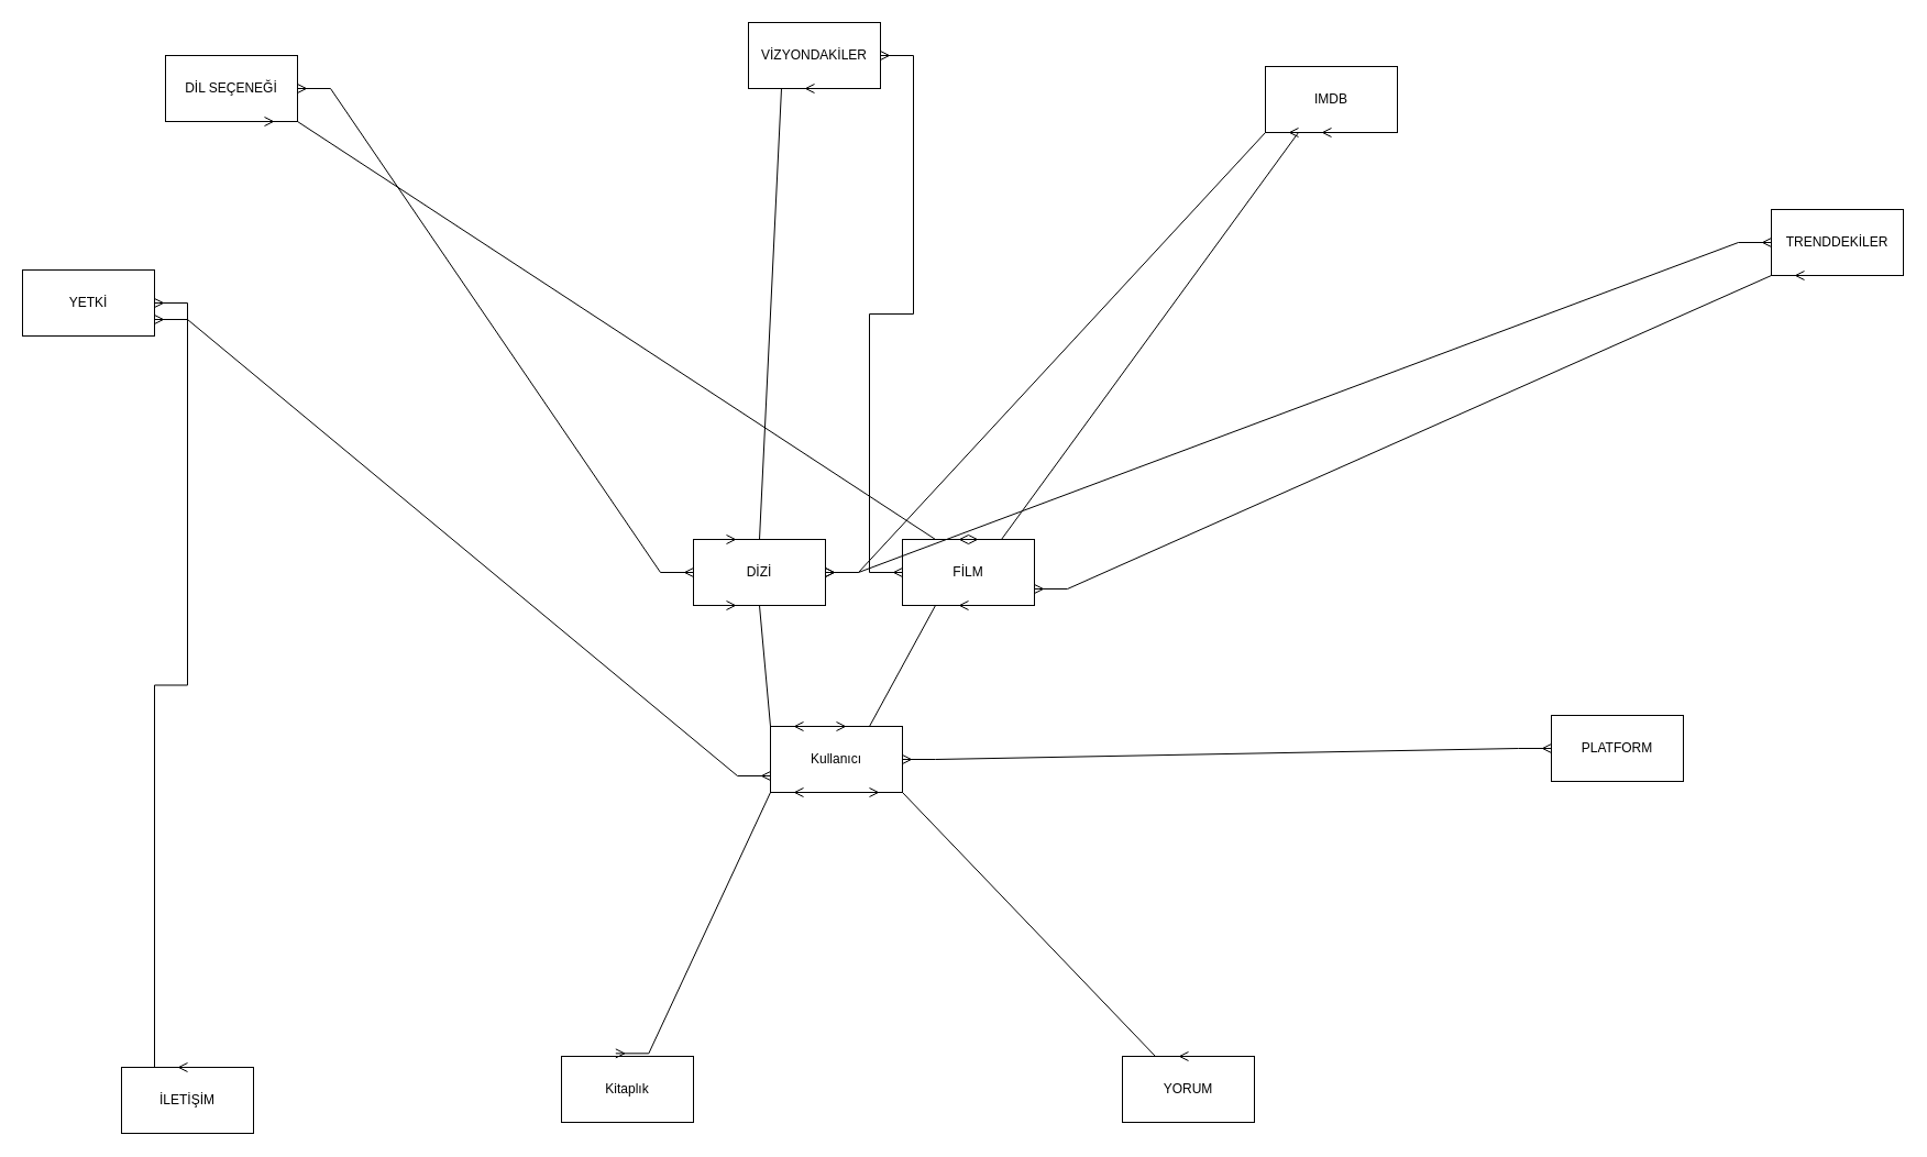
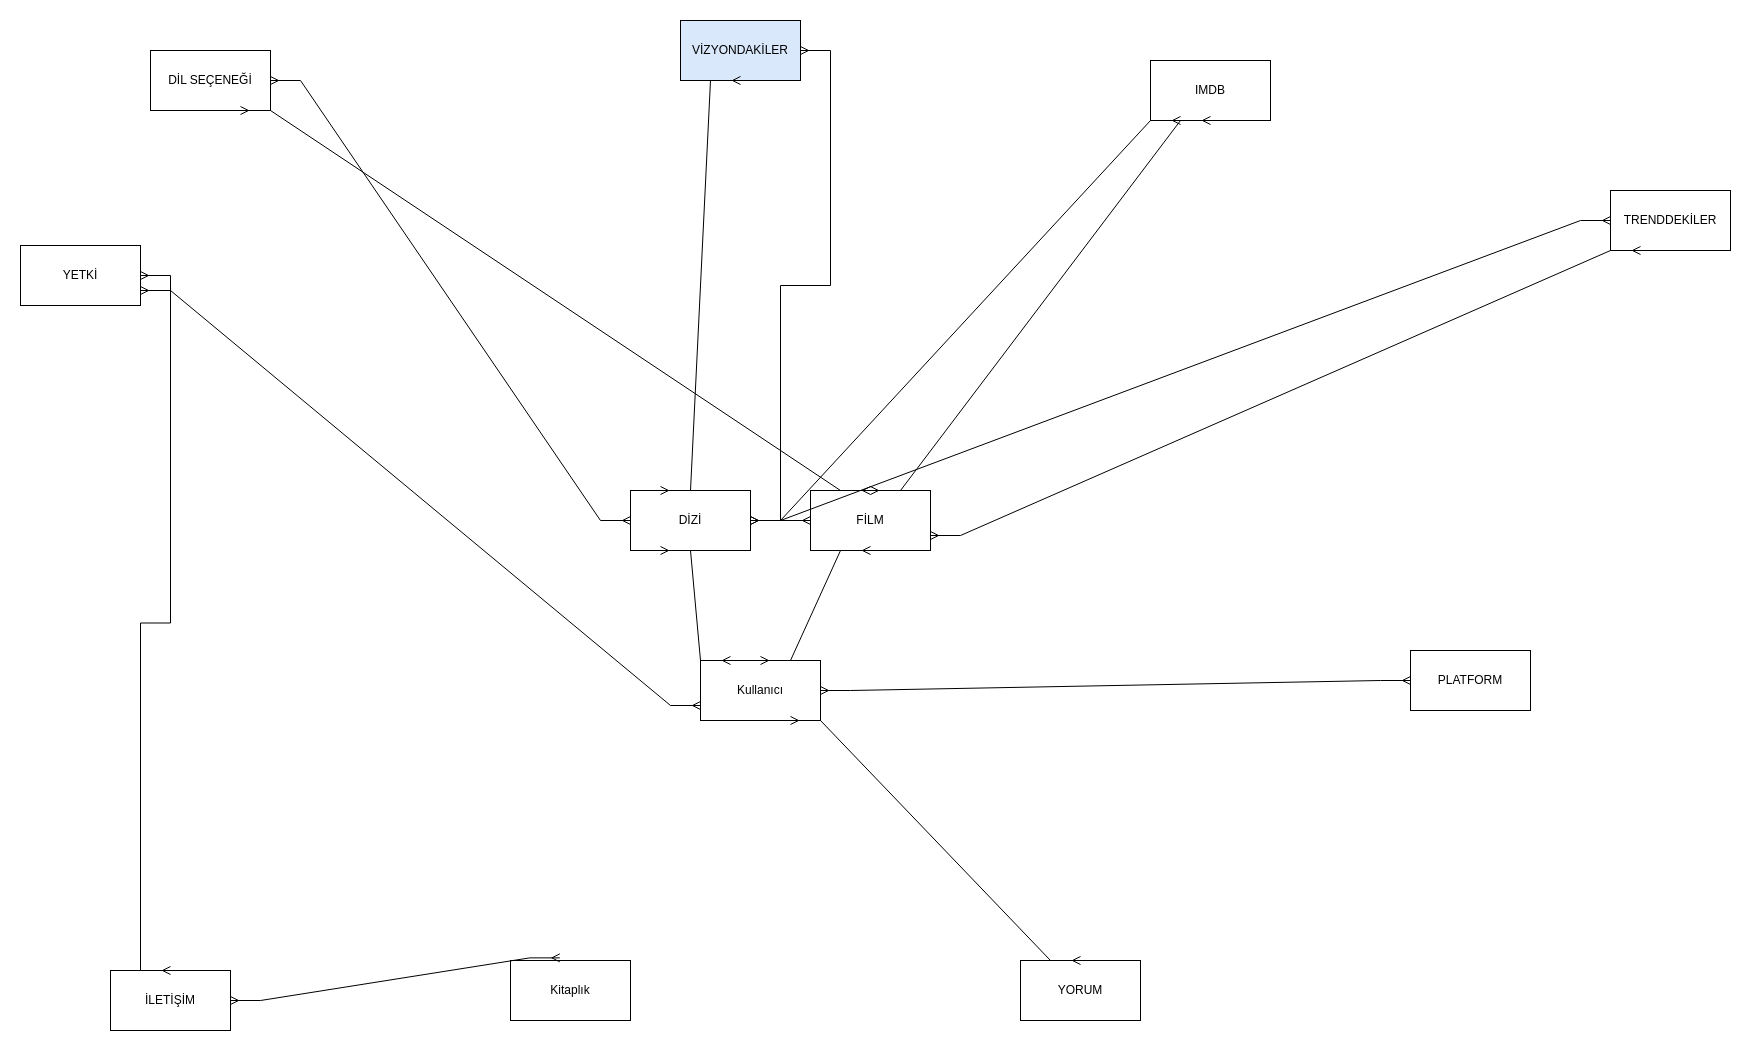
  <mxCell id="0" />
  <mxCell id="1" parent="0" />
  <mxCell id="2" value="Kullanıcı" style="rounded=0;whiteSpace=wrap;html=1;" vertex="1" parent="1"><mxGeometry x="700" y="660" width="120" height="60" as="geometry" /></mxCell>
  <mxCell id="3" value="Kitaplık" style="rounded=0;whiteSpace=wrap;html=1;" vertex="1" parent="1"><mxGeometry x="510" y="960" width="120" height="60" as="geometry" /></mxCell>
  <mxCell id="4" value="YORUM" style="rounded=0;whiteSpace=wrap;html=1;" vertex="1" parent="1"><mxGeometry x="1020" y="960" width="120" height="60" as="geometry" /></mxCell>
  <mxCell id="5" value="İLETİŞİM" style="rounded=0;whiteSpace=wrap;html=1;" vertex="1" parent="1"><mxGeometry x="110" y="970" width="120" height="60" as="geometry" /></mxCell>
  <mxCell id="6" value="DİL SEÇENEĞİ" style="rounded=0;whiteSpace=wrap;html=1;" vertex="1" parent="1"><mxGeometry x="150" y="50" width="120" height="60" as="geometry" /></mxCell>
  <mxCell id="7" value="DİZİ" style="rounded=0;whiteSpace=wrap;html=1;" vertex="1" parent="1"><mxGeometry x="630" y="490" width="120" height="60" as="geometry" /></mxCell>
  <mxCell id="8" value="PLATFORM" style="rounded=0;whiteSpace=wrap;html=1;" vertex="1" parent="1"><mxGeometry x="1410" y="650" width="120" height="60" as="geometry" /></mxCell>
- <mxCell id="9" value="FİLM" style="rounded=0;whiteSpace=wrap;html=1;" vertex="1" parent="1"><mxGeometry x="820" y="490" width="120" height="60" as="geometry" /></mxCell>
- <mxCell id="10" value="VİZYONDAKİLER" style="rounded=0;whiteSpace=wrap;html=1;" vertex="1" parent="1"><mxGeometry x="680" y="20" width="120" height="60" as="geometry" /></mxCell>
+ <mxCell id="9" value="FİLM" style="rounded=0;whiteSpace=wrap;html=1;" vertex="1" parent="1"><mxGeometry x="810" y="490" width="120" height="60" as="geometry" /></mxCell>
+ <mxCell id="10" value="VİZYONDAKİLER" style="rounded=0;whiteSpace=wrap;html=1;fillColor=#dae8fc;" vertex="1" parent="1"><mxGeometry x="680" y="20" width="120" height="60" as="geometry" /></mxCell>
  <mxCell id="11" value="YETKİ" style="rounded=0;whiteSpace=wrap;html=1;" vertex="1" parent="1"><mxGeometry x="20" y="245" width="120" height="60" as="geometry" /></mxCell>
  <mxCell id="12" value="TRENDDEKİLER" style="rounded=0;whiteSpace=wrap;html=1;" vertex="1" parent="1"><mxGeometry x="1610" y="190" width="120" height="60" as="geometry" /></mxCell>
  <mxCell id="13" value="IMDB" style="rounded=0;whiteSpace=wrap;html=1;" vertex="1" parent="1"><mxGeometry x="1150" y="60" width="120" height="60" as="geometry" /></mxCell>
  <mxCell id="14" value="" style="edgeStyle=entityRelationEdgeStyle;fontSize=12;html=1;endArrow=ERmany;startArrow=ERmany;rounded=0;exitX=0.5;exitY=0;exitDx=0;exitDy=0;entryX=0.5;entryY=1;entryDx=0;entryDy=0;" edge="1" parent="1" source="2" target="9"><mxGeometry width="100" height="100" relative="1" as="geometry"><mxPoint x="750" y="640" as="sourcePoint" /><mxPoint x="850" y="540" as="targetPoint" /></mxGeometry></mxCell>
  <mxCell id="15" value="" style="edgeStyle=entityRelationEdgeStyle;fontSize=12;html=1;endArrow=ERmany;startArrow=ERmany;rounded=0;entryX=0.25;entryY=1;entryDx=0;entryDy=0;exitX=0.25;exitY=0;exitDx=0;exitDy=0;" edge="1" parent="1" source="2" target="7"><mxGeometry width="100" height="100" relative="1" as="geometry"><mxPoint x="550" y="640" as="sourcePoint" /><mxPoint x="650" y="540" as="targetPoint" /></mxGeometry></mxCell>
  <mxCell id="16" value="" style="edgeStyle=entityRelationEdgeStyle;fontSize=12;html=1;endArrow=ERmany;startArrow=ERmany;rounded=0;" edge="1" parent="1" source="7" target="6"><mxGeometry width="100" height="100" relative="1" as="geometry"><mxPoint x="580" y="450" as="sourcePoint" /><mxPoint x="497" y="385" as="targetPoint" /></mxGeometry></mxCell>
  <mxCell id="17" value="" style="edgeStyle=entityRelationEdgeStyle;fontSize=12;html=1;endArrow=ERmany;startArrow=ERmany;rounded=0;entryX=0.5;entryY=1;entryDx=0;entryDy=0;exitX=0.25;exitY=0;exitDx=0;exitDy=0;" edge="1" parent="1" source="7" target="10"><mxGeometry width="100" height="100" relative="1" as="geometry"><mxPoint x="660" y="440" as="sourcePoint" /><mxPoint x="760" y="340" as="targetPoint" /></mxGeometry></mxCell>
  <mxCell id="18" value="" style="edgeStyle=entityRelationEdgeStyle;fontSize=12;html=1;endArrow=ERmany;startArrow=ERmany;rounded=0;entryX=0.5;entryY=1;entryDx=0;entryDy=0;exitX=0.5;exitY=0;exitDx=0;exitDy=0;" edge="1" parent="1" source="9" target="13"><mxGeometry width="100" height="100" relative="1" as="geometry"><mxPoint x="830" y="500" as="sourcePoint" /><mxPoint x="840" y="320" as="targetPoint" /></mxGeometry></mxCell>
  <mxCell id="19" value="" style="edgeStyle=entityRelationEdgeStyle;fontSize=12;html=1;endArrow=ERmany;startArrow=ERmany;rounded=0;entryX=0.25;entryY=1;entryDx=0;entryDy=0;exitX=1;exitY=0.75;exitDx=0;exitDy=0;" edge="1" parent="1" source="9" target="12"><mxGeometry width="100" height="100" relative="1" as="geometry"><mxPoint x="1030" y="550" as="sourcePoint" /><mxPoint x="990" y="360" as="targetPoint" /></mxGeometry></mxCell>
  <mxCell id="20" value="" style="edgeStyle=entityRelationEdgeStyle;fontSize=12;html=1;endArrow=ERmany;startArrow=ERmany;rounded=0;entryX=0.75;entryY=1;entryDx=0;entryDy=0;exitX=0.5;exitY=0;exitDx=0;exitDy=0;" edge="1" parent="1" source="4" target="2"><mxGeometry width="100" height="100" relative="1" as="geometry"><mxPoint x="860" y="820" as="sourcePoint" /><mxPoint x="960" y="720" as="targetPoint" /></mxGeometry></mxCell>
- <mxCell id="21" value="" style="edgeStyle=entityRelationEdgeStyle;fontSize=12;html=1;endArrow=ERmany;startArrow=ERmany;rounded=0;entryX=0.25;entryY=1;entryDx=0;entryDy=0;exitX=0.411;exitY=-0.044;exitDx=0;exitDy=0;exitPerimeter=0;" edge="1" parent="1" source="3" target="2"><mxGeometry width="100" height="100" relative="1" as="geometry"><mxPoint x="780" y="910" as="sourcePoint" /><mxPoint x="650" y="740" as="targetPoint" /></mxGeometry></mxCell>
+ <mxCell id="21" value="" style="edgeStyle=entityRelationEdgeStyle;fontSize=12;html=1;endArrow=ERmany;startArrow=ERmany;rounded=0;exitX=0.411;exitY=-0.044;exitDx=0;exitDy=0;exitPerimeter=0;" edge="1" parent="1" source="3" target="5"><mxGeometry width="100" height="100" relative="1" as="geometry"><mxPoint x="780" y="910" as="sourcePoint" /><mxPoint x="650" y="740" as="targetPoint" /></mxGeometry></mxCell>
  <mxCell id="22" value="" style="edgeStyle=entityRelationEdgeStyle;fontSize=12;html=1;endArrow=ERmany;startArrow=ERmany;rounded=0;entryX=1;entryY=0.75;entryDx=0;entryDy=0;exitX=0;exitY=0.75;exitDx=0;exitDy=0;" edge="1" parent="1" source="2" target="11"><mxGeometry width="100" height="100" relative="1" as="geometry"><mxPoint x="649" y="900" as="sourcePoint" /><mxPoint x="630" y="723" as="targetPoint" /></mxGeometry></mxCell>
  <mxCell id="23" value="" style="edgeStyle=entityRelationEdgeStyle;fontSize=12;html=1;endArrow=ERmany;startArrow=ERmany;rounded=0;entryX=0.5;entryY=0;entryDx=0;entryDy=0;" edge="1" parent="1" source="11" target="5"><mxGeometry width="100" height="100" relative="1" as="geometry"><mxPoint x="550" y="750" as="sourcePoint" /><mxPoint x="430" y="815" as="targetPoint" /><Array as="points"><mxPoint x="420" y="815" /></Array></mxGeometry></mxCell>
  <mxCell id="24" value="" style="edgeStyle=entityRelationEdgeStyle;fontSize=12;html=1;endArrow=ERmany;startArrow=ERmany;rounded=0;entryX=0.75;entryY=1;entryDx=0;entryDy=0;exitX=0.5;exitY=0;exitDx=0;exitDy=0;" edge="1" parent="1" source="9" target="6"><mxGeometry width="100" height="100" relative="1" as="geometry"><mxPoint x="390" y="540" as="sourcePoint" /><mxPoint x="490" y="440" as="targetPoint" /></mxGeometry></mxCell>
  <mxCell id="25" value="" style="edgeStyle=entityRelationEdgeStyle;fontSize=12;html=1;endArrow=ERmany;startArrow=ERmany;rounded=0;" edge="1" parent="1" source="9" target="10"><mxGeometry width="100" height="100" relative="1" as="geometry"><mxPoint x="780" y="550" as="sourcePoint" /><mxPoint x="380" y="440" as="targetPoint" /></mxGeometry></mxCell>
  <mxCell id="26" value="" style="edgeStyle=entityRelationEdgeStyle;fontSize=12;html=1;endArrow=ERmany;startArrow=ERmany;rounded=0;entryX=0.25;entryY=1;entryDx=0;entryDy=0;" edge="1" parent="1" source="7" target="13"><mxGeometry width="100" height="100" relative="1" as="geometry"><mxPoint x="830" y="530" as="sourcePoint" /><mxPoint x="740" y="290" as="targetPoint" /></mxGeometry></mxCell>
  <mxCell id="27" value="" style="edgeStyle=entityRelationEdgeStyle;fontSize=12;html=1;endArrow=ERmany;startArrow=ERmany;rounded=0;" edge="1" parent="1" source="7" target="12"><mxGeometry width="100" height="100" relative="1" as="geometry"><mxPoint x="570" y="610" as="sourcePoint" /><mxPoint x="670" y="510" as="targetPoint" /></mxGeometry></mxCell>
  <mxCell id="28" value="" style="edgeStyle=entityRelationEdgeStyle;fontSize=12;html=1;endArrow=ERmany;startArrow=ERmany;rounded=0;entryX=0;entryY=0.5;entryDx=0;entryDy=0;exitX=1;exitY=0.5;exitDx=0;exitDy=0;" edge="1" parent="1" source="2" target="8"><mxGeometry width="100" height="100" relative="1" as="geometry"><mxPoint x="940" y="720" as="sourcePoint" /><mxPoint x="1040" y="620" as="targetPoint" /></mxGeometry></mxCell>
